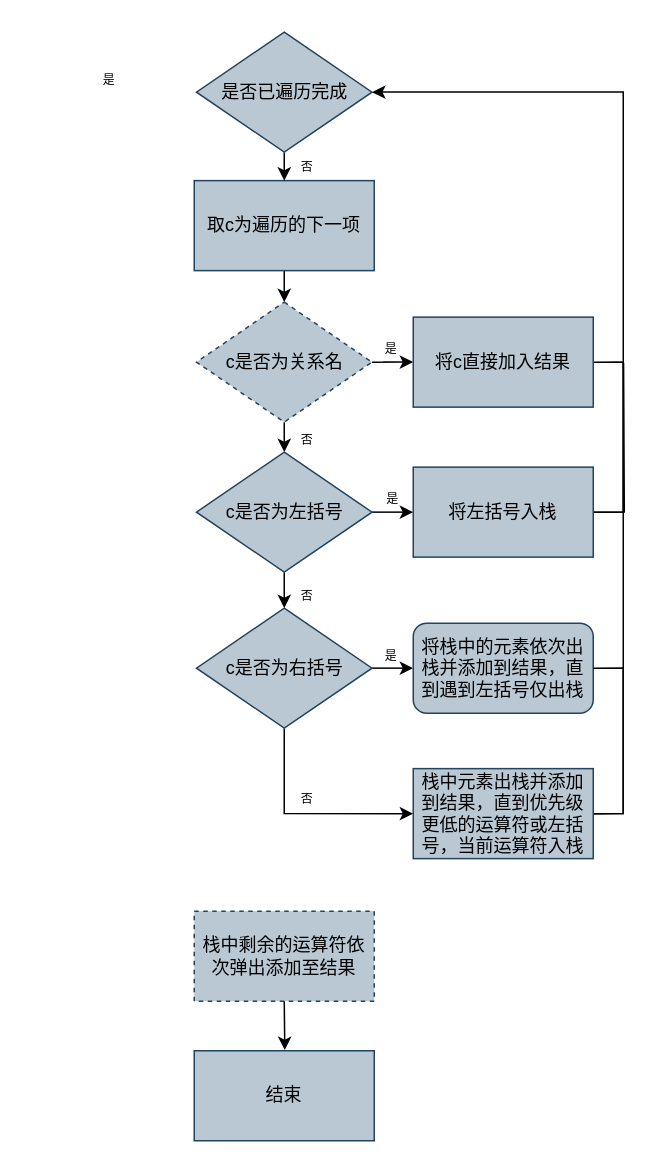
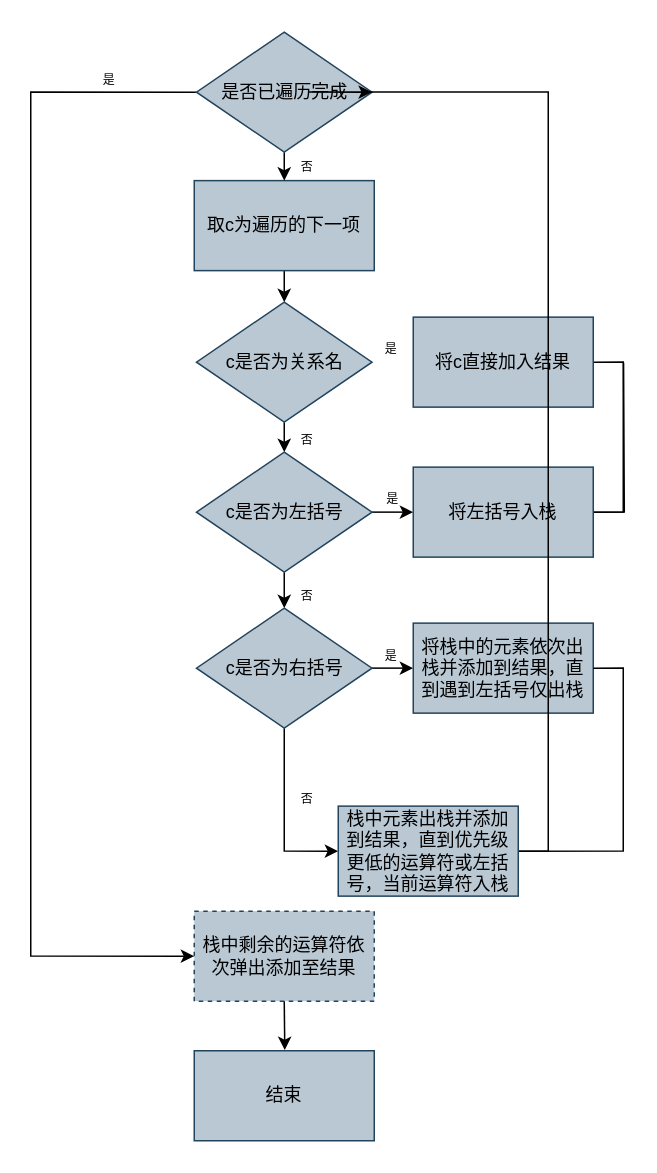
  <mxCell id="0" />
  <mxCell id="1" parent="0" />
  <mxCell id="2" style="edgeStyle=orthogonalEdgeStyle;rounded=0;orthogonalLoop=1;jettySize=auto;html=1;exitX=0.5;exitY=1;exitDx=0;exitDy=0;entryX=0.5;entryY=0;entryDx=0;entryDy=0;" edge="1" parent="1" source="3" target="9"><mxGeometry relative="1" as="geometry" /></mxCell>
  <mxCell id="3" value="取c为遍历的下一项" style="rounded=0;whiteSpace=wrap;html=1;fillColor=#bac8d3;strokeColor=#23445d;" vertex="1" parent="1"><mxGeometry x="129" y="119.92" width="120" height="60" as="geometry" /></mxCell>
  <mxCell id="4" style="edgeStyle=orthogonalEdgeStyle;rounded=0;orthogonalLoop=1;jettySize=auto;html=1;exitX=0.5;exitY=1;exitDx=0;exitDy=0;entryX=0.5;entryY=0;entryDx=0;entryDy=0;" edge="1" parent="1" source="6" target="3"><mxGeometry relative="1" as="geometry" /></mxCell>
+ <mxCell id="5" style="edgeStyle=orthogonalEdgeStyle;rounded=0;orthogonalLoop=1;jettySize=auto;html=1;exitX=0;exitY=0.5;exitDx=0;exitDy=0;entryX=0;entryY=0.5;entryDx=0;entryDy=0;startArrow=none;startFill=0;endArrow=classic;endFill=1;" edge="1" parent="1" source="6" target="25"><mxGeometry relative="1" as="geometry"><Array as="points"><mxPoint x="20" y="60.92" /><mxPoint x="20" y="636.92" /></Array></mxGeometry></mxCell>
  <mxCell id="6" value="是否已遍历完成" style="rhombus;whiteSpace=wrap;html=1;fillColor=#bac8d3;strokeColor=#23445d;" vertex="1" parent="1"><mxGeometry x="130.5" y="20.92" width="117" height="80" as="geometry" /></mxCell>
  <mxCell id="7" style="edgeStyle=orthogonalEdgeStyle;rounded=0;orthogonalLoop=1;jettySize=auto;html=1;exitX=0.5;exitY=1;exitDx=0;exitDy=0;entryX=0.5;entryY=0;entryDx=0;entryDy=0;" edge="1" parent="1" source="9" target="12"><mxGeometry relative="1" as="geometry" /></mxCell>
- <mxCell id="8" style="edgeStyle=orthogonalEdgeStyle;rounded=0;orthogonalLoop=1;jettySize=auto;html=1;exitX=1;exitY=0.5;exitDx=0;exitDy=0;startArrow=none;startFill=0;endArrow=classic;endFill=1;" edge="1" parent="1" source="9" target="17"><mxGeometry relative="1" as="geometry" /></mxCell>
- <mxCell id="9" value="c是否为关系名" style="rhombus;whiteSpace=wrap;html=1;fillColor=#bac8d3;strokeColor=#23445d;dashed=1;" vertex="1" parent="1"><mxGeometry x="130.5" y="200.92" width="117" height="80" as="geometry" /></mxCell>
+ <mxCell id="9" value="c是否为关系名" style="rhombus;whiteSpace=wrap;html=1;fillColor=#bac8d3;strokeColor=#23445d;" vertex="1" parent="1"><mxGeometry x="130.5" y="200.92" width="117" height="80" as="geometry" /></mxCell>
  <mxCell id="10" style="edgeStyle=orthogonalEdgeStyle;rounded=0;orthogonalLoop=1;jettySize=auto;html=1;exitX=0.5;exitY=1;exitDx=0;exitDy=0;entryX=0.5;entryY=0;entryDx=0;entryDy=0;" edge="1" parent="1" source="12" target="15"><mxGeometry relative="1" as="geometry" /></mxCell>
  <mxCell id="11" style="edgeStyle=orthogonalEdgeStyle;rounded=0;orthogonalLoop=1;jettySize=auto;html=1;exitX=1;exitY=0.5;exitDx=0;exitDy=0;entryX=0;entryY=0.5;entryDx=0;entryDy=0;startArrow=none;startFill=0;endArrow=classic;endFill=1;" edge="1" parent="1" source="12" target="19"><mxGeometry relative="1" as="geometry" /></mxCell>
  <mxCell id="12" value="c是否为左括号" style="rhombus;whiteSpace=wrap;html=1;fillColor=#bac8d3;strokeColor=#23445d;" vertex="1" parent="1"><mxGeometry x="130.5" y="300.92" width="117" height="80" as="geometry" /></mxCell>
  <mxCell id="13" style="edgeStyle=orthogonalEdgeStyle;rounded=0;orthogonalLoop=1;jettySize=auto;html=1;exitX=1;exitY=0.5;exitDx=0;exitDy=0;entryX=0;entryY=0.5;entryDx=0;entryDy=0;startArrow=none;startFill=0;endArrow=classic;endFill=1;" edge="1" parent="1" source="15" target="20"><mxGeometry relative="1" as="geometry" /></mxCell>
  <mxCell id="14" style="edgeStyle=orthogonalEdgeStyle;rounded=0;orthogonalLoop=1;jettySize=auto;html=1;exitX=0.5;exitY=1;exitDx=0;exitDy=0;entryX=0;entryY=0.5;entryDx=0;entryDy=0;startArrow=none;startFill=0;endArrow=classic;endFill=1;" edge="1" parent="1" source="15" target="23"><mxGeometry relative="1" as="geometry" /></mxCell>
  <mxCell id="15" value="c是否为右括号" style="rhombus;whiteSpace=wrap;html=1;fillColor=#bac8d3;strokeColor=#23445d;" vertex="1" parent="1"><mxGeometry x="130.5" y="404.92" width="117" height="80" as="geometry" /></mxCell>
  <mxCell id="16" style="edgeStyle=orthogonalEdgeStyle;rounded=0;orthogonalLoop=1;jettySize=auto;html=1;exitX=1;exitY=0.5;exitDx=0;exitDy=0;entryX=1;entryY=0.5;entryDx=0;entryDy=0;startArrow=none;startFill=0;endArrow=none;endFill=0;" edge="1" parent="1" source="17" target="19"><mxGeometry relative="1" as="geometry" /></mxCell>
  <mxCell id="17" value="将c直接加入结果" style="rounded=0;whiteSpace=wrap;html=1;fillColor=#bac8d3;strokeColor=#23445d;" vertex="1" parent="1"><mxGeometry x="275" y="210.92" width="120" height="60" as="geometry" /></mxCell>
  <mxCell id="18" style="edgeStyle=orthogonalEdgeStyle;rounded=0;orthogonalLoop=1;jettySize=auto;html=1;exitX=1;exitY=0.5;exitDx=0;exitDy=0;endArrow=none;endFill=0;" edge="1" parent="1" source="19"><mxGeometry relative="1" as="geometry"><mxPoint x="415.208" y="241.401" as="targetPoint" /></mxGeometry></mxCell>
  <mxCell id="19" value="将左括号入栈" style="rounded=0;whiteSpace=wrap;html=1;fillColor=#bac8d3;strokeColor=#23445d;" vertex="1" parent="1"><mxGeometry x="275" y="310.92" width="120" height="60" as="geometry" /></mxCell>
- <mxCell id="20" value="将栈中的元素依次出栈并添加到结果，直到遇到左括号仅出栈" style="whiteSpace=wrap;html=1;fillColor=#bac8d3;strokeColor=#23445d;rounded=1;" vertex="1" parent="1"><mxGeometry x="275" y="414.92" width="120" height="60" as="geometry" /></mxCell>
+ <mxCell id="20" value="将栈中的元素依次出栈并添加到结果，直到遇到左括号仅出栈" style="rounded=0;whiteSpace=wrap;html=1;fillColor=#bac8d3;strokeColor=#23445d;" vertex="1" parent="1"><mxGeometry x="275" y="414.92" width="120" height="60" as="geometry" /></mxCell>
  <mxCell id="21" style="edgeStyle=orthogonalEdgeStyle;rounded=0;orthogonalLoop=1;jettySize=auto;html=1;exitX=1;exitY=0.5;exitDx=0;exitDy=0;entryX=1;entryY=0.5;entryDx=0;entryDy=0;startArrow=none;startFill=0;endArrow=none;endFill=0;" edge="1" parent="1" source="23" target="20"><mxGeometry relative="1" as="geometry" /></mxCell>
  <mxCell id="22" style="edgeStyle=orthogonalEdgeStyle;rounded=0;orthogonalLoop=1;jettySize=auto;html=1;exitX=1;exitY=0.5;exitDx=0;exitDy=0;entryX=1;entryY=0.5;entryDx=0;entryDy=0;startArrow=none;startFill=0;endArrow=classic;endFill=1;" edge="1" parent="1" source="23" target="6"><mxGeometry relative="1" as="geometry" /></mxCell>
- <mxCell id="23" value="栈中元素出栈并添加到结果，直到优先级更低的运算符或左括号，当前运算符入栈" style="rounded=0;whiteSpace=wrap;html=1;fillColor=#bac8d3;strokeColor=#23445d;" vertex="1" parent="1"><mxGeometry x="275" y="511.92" width="120" height="60" as="geometry" /></mxCell>
+ <mxCell id="23" value="栈中元素出栈并添加到结果，直到优先级更低的运算符或左括号，当前运算符入栈" style="rounded=0;whiteSpace=wrap;html=1;fillColor=#bac8d3;strokeColor=#23445d;" vertex="1" parent="1"><mxGeometry x="225" y="536.92" width="120" height="60" as="geometry" /></mxCell>
  <mxCell id="24" style="edgeStyle=orthogonalEdgeStyle;rounded=0;orthogonalLoop=1;jettySize=auto;html=1;exitX=0.5;exitY=1;exitDx=0;exitDy=0;startArrow=none;startFill=0;endArrow=classic;endFill=1;" edge="1" parent="1" source="25"><mxGeometry relative="1" as="geometry"><mxPoint x="189.364" y="699.582" as="targetPoint" /></mxGeometry></mxCell>
  <mxCell id="25" value="栈中剩余的运算符依次弹出添加至结果" style="rounded=0;whiteSpace=wrap;html=1;fillColor=#bac8d3;strokeColor=#23445d;dashed=1;" vertex="1" parent="1"><mxGeometry x="129" y="606.92" width="120" height="60" as="geometry" /></mxCell>
  <mxCell id="26" value="结束" style="rounded=0;whiteSpace=wrap;html=1;fillColor=#bac8d3;strokeColor=#23445d;" vertex="1" parent="1"><mxGeometry x="129" y="700" width="120" height="60" as="geometry" /></mxCell>
  <mxCell id="27" value="&lt;font style=&quot;font-size: 8px;&quot;&gt;是&lt;/font&gt;" style="text;html=1;strokeColor=none;fillColor=none;align=center;verticalAlign=middle;whiteSpace=wrap;rounded=0;" vertex="1" parent="1"><mxGeometry x="60" y="43" width="25" height="18" as="geometry" /></mxCell>
  <mxCell id="28" value="&lt;font style=&quot;font-size: 8px;&quot;&gt;是&lt;/font&gt;" style="text;html=1;strokeColor=none;fillColor=none;align=center;verticalAlign=middle;whiteSpace=wrap;rounded=0;" vertex="1" parent="1"><mxGeometry x="247.5" y="222" width="25" height="18" as="geometry" /></mxCell>
  <mxCell id="29" value="&lt;font style=&quot;font-size: 8px;&quot;&gt;是&lt;/font&gt;" style="text;html=1;strokeColor=none;fillColor=none;align=center;verticalAlign=middle;whiteSpace=wrap;rounded=0;" vertex="1" parent="1"><mxGeometry x="249" y="322" width="25" height="18" as="geometry" /></mxCell>
  <mxCell id="30" value="&lt;font style=&quot;font-size: 8px;&quot;&gt;是&lt;/font&gt;" style="text;html=1;strokeColor=none;fillColor=none;align=center;verticalAlign=middle;whiteSpace=wrap;rounded=0;" vertex="1" parent="1"><mxGeometry x="247.5" y="427" width="25" height="18" as="geometry" /></mxCell>
  <mxCell id="31" value="&lt;font style=&quot;font-size: 8px;&quot;&gt;否&lt;/font&gt;" style="text;html=1;strokeColor=none;fillColor=none;align=center;verticalAlign=middle;whiteSpace=wrap;rounded=0;" vertex="1" parent="1"><mxGeometry x="192" y="100.92" width="25" height="18" as="geometry" /></mxCell>
  <mxCell id="32" value="&lt;font style=&quot;font-size: 8px;&quot;&gt;否&lt;/font&gt;" style="text;html=1;strokeColor=none;fillColor=none;align=center;verticalAlign=middle;whiteSpace=wrap;rounded=0;" vertex="1" parent="1"><mxGeometry x="192" y="282.92" width="25" height="18" as="geometry" /></mxCell>
  <mxCell id="33" value="&lt;font style=&quot;font-size: 8px;&quot;&gt;否&lt;/font&gt;" style="text;html=1;strokeColor=none;fillColor=none;align=center;verticalAlign=middle;whiteSpace=wrap;rounded=0;" vertex="1" parent="1"><mxGeometry x="192" y="386.92" width="25" height="18" as="geometry" /></mxCell>
  <mxCell id="34" value="&lt;font style=&quot;font-size: 8px;&quot;&gt;否&lt;/font&gt;" style="text;html=1;strokeColor=none;fillColor=none;align=center;verticalAlign=middle;whiteSpace=wrap;rounded=0;" vertex="1" parent="1"><mxGeometry x="192" y="522" width="25" height="18" as="geometry" /></mxCell>
